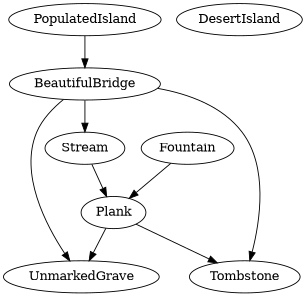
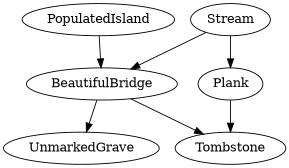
  digraph {
    PopulatedIsland
    BeautifulBridge
-   DesertIsland
    Tombstone
    UnmarkedGrave
    Plank
-   Fountain
    Stream
    PopulatedIsland -> BeautifulBridge
    BeautifulBridge -> Tombstone
    BeautifulBridge -> UnmarkedGrave
    Plank -> Tombstone
-   Plank -> UnmarkedGrave
-   Fountain -> Plank
-   BeautifulBridge -> Stream
+   Stream -> BeautifulBridge
    Stream -> Plank
  }
